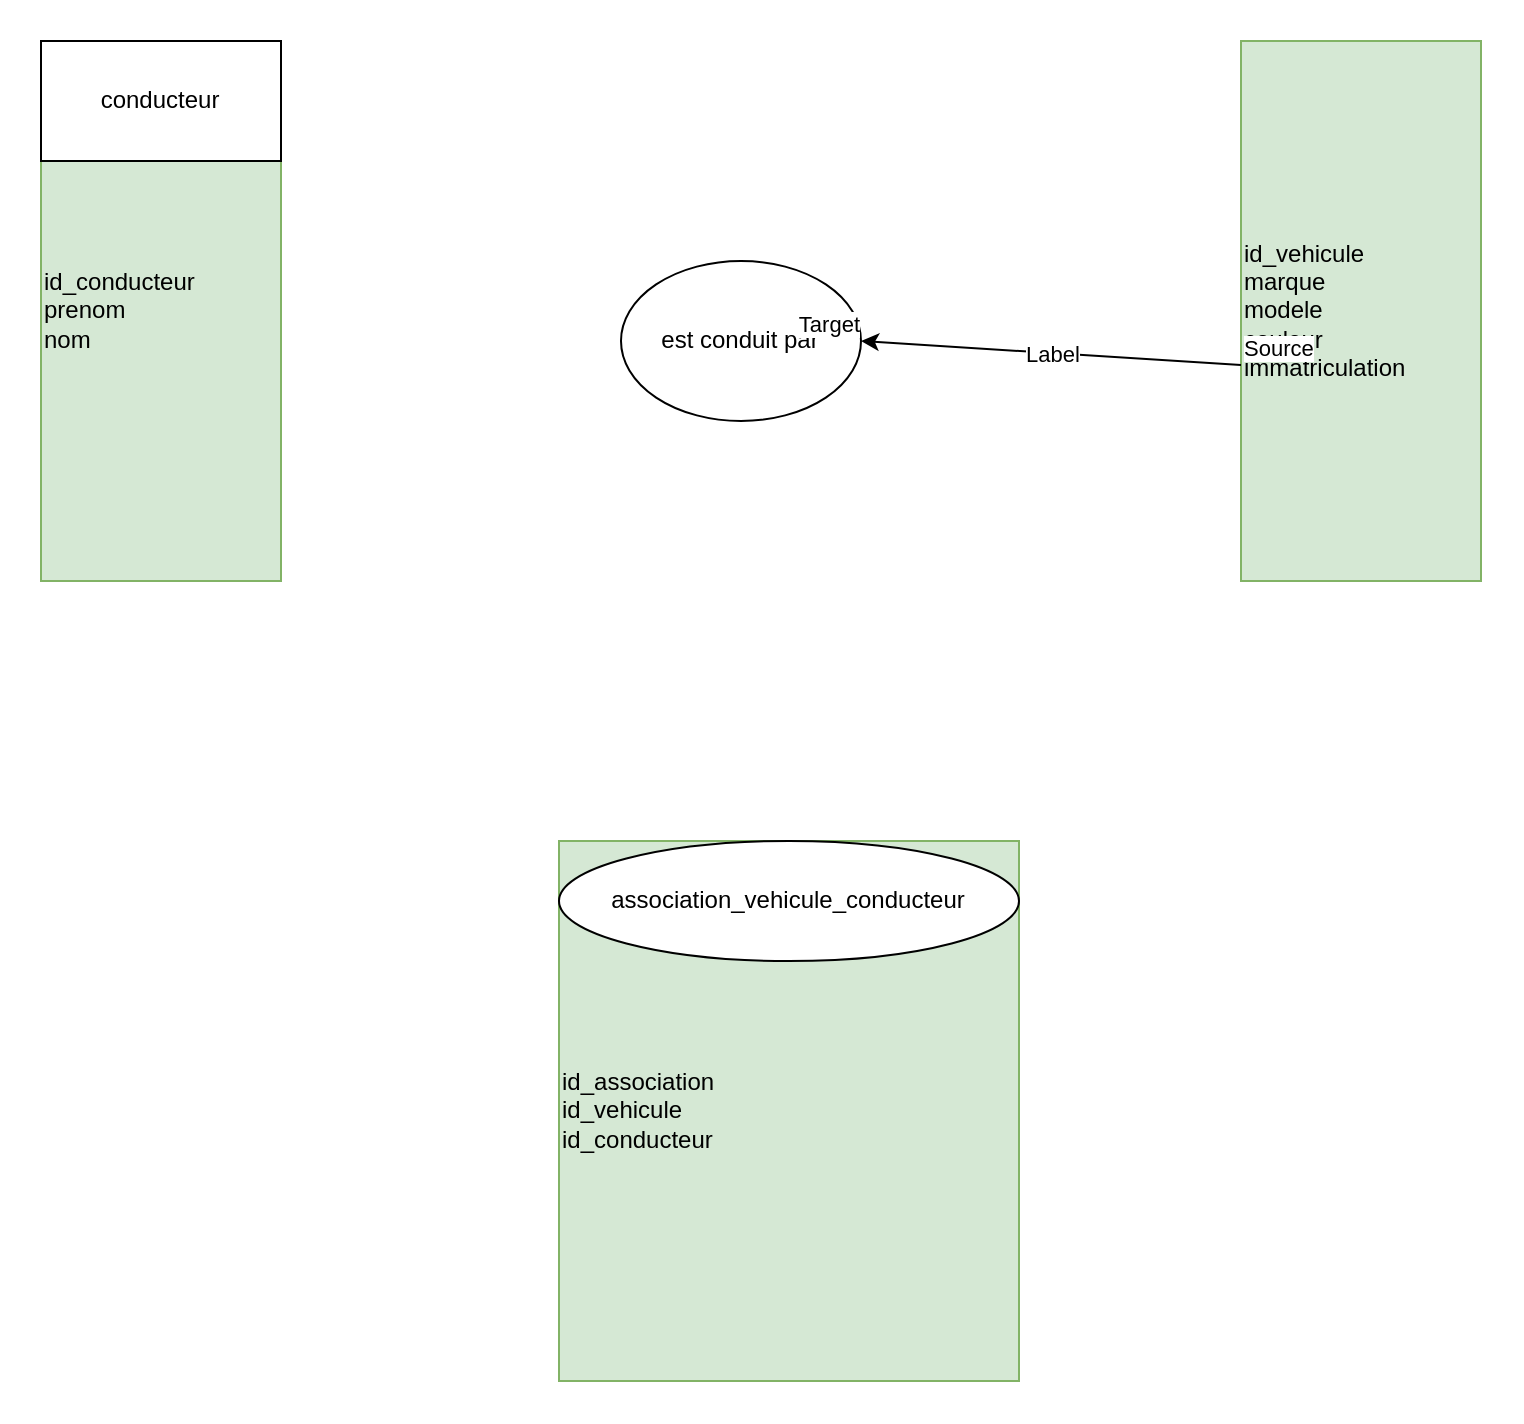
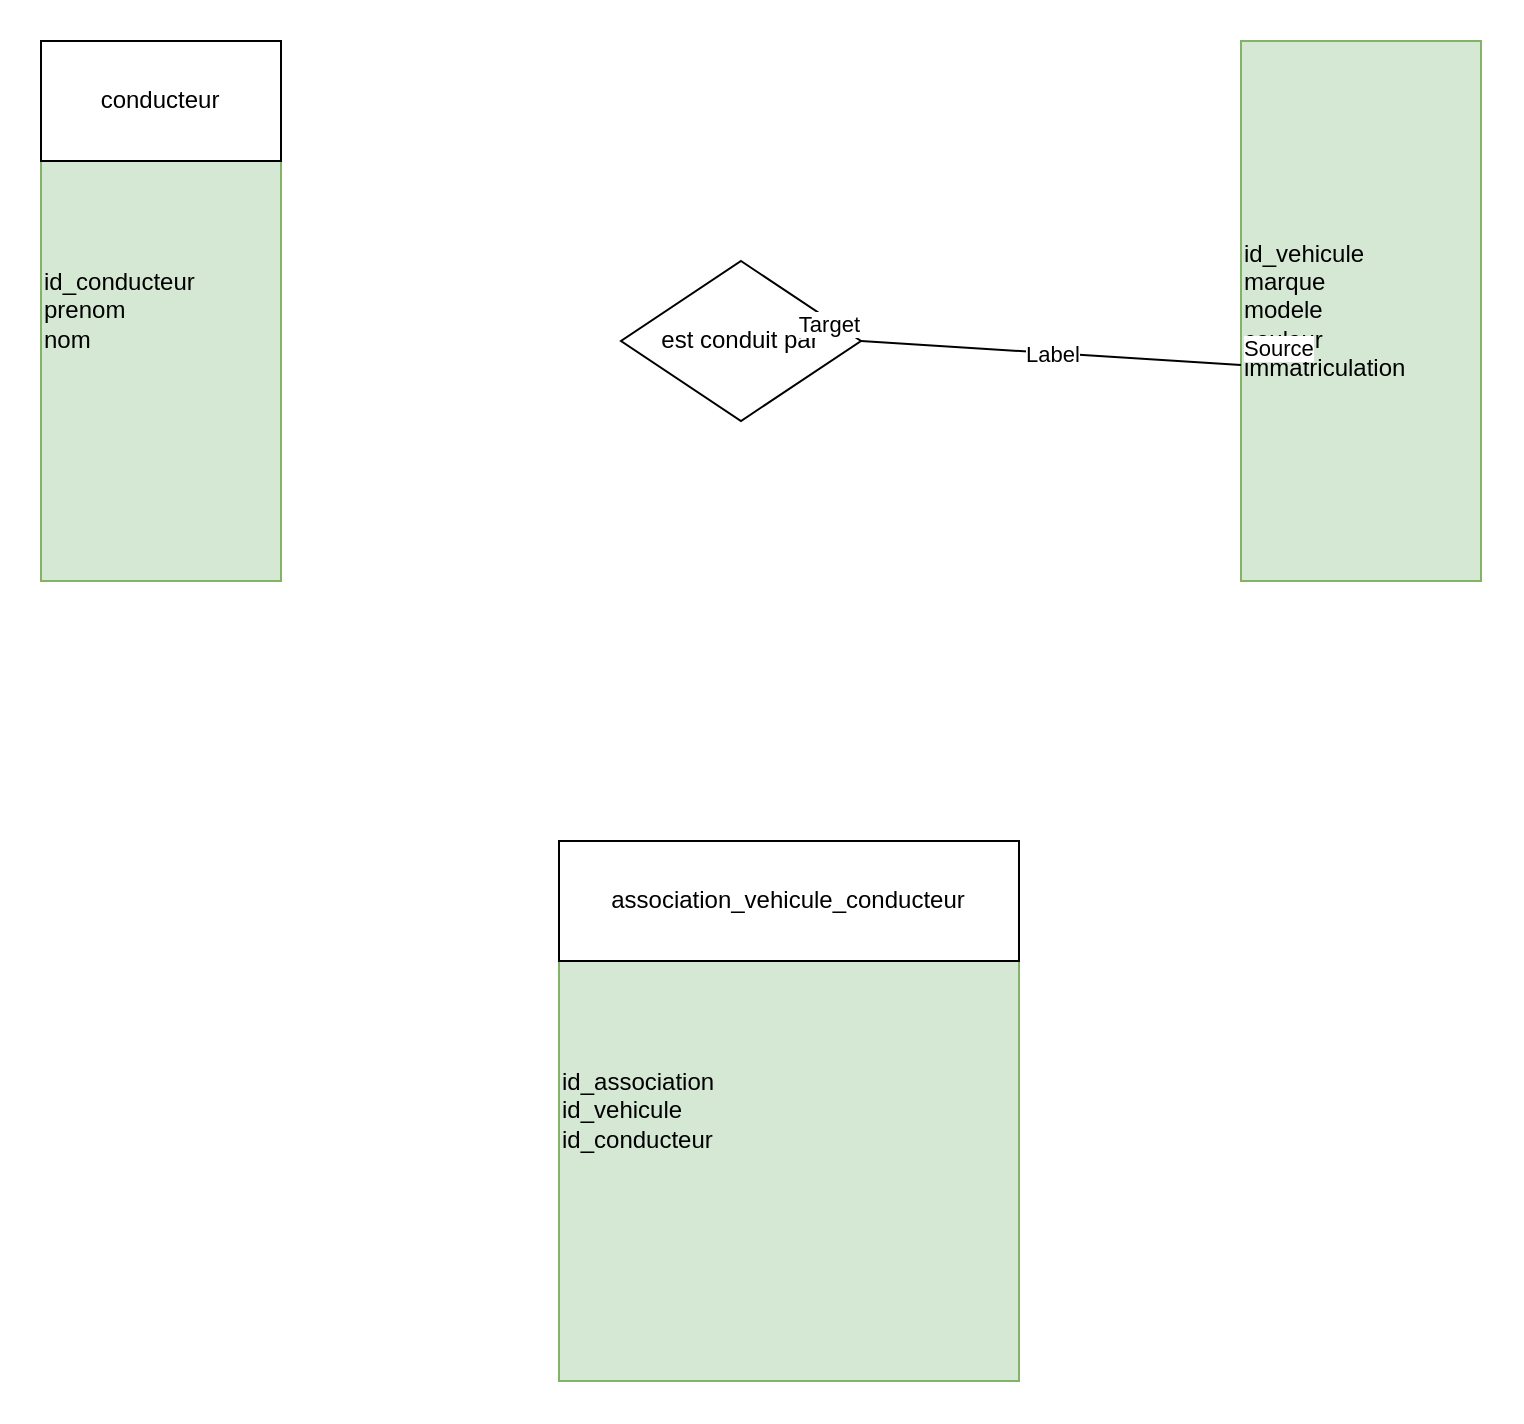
  <mxCell id="0" />
  <mxCell id="1" parent="0" />
  <mxCell id="2" value="id_conducteur&lt;br&gt;prenom&lt;br&gt;nom" style="rounded=0;whiteSpace=wrap;html=1;fillColor=#d5e8d4;strokeColor=#82b366;align=left;" vertex="1" parent="1"><mxGeometry x="20" y="20" width="120" height="270" as="geometry" /></mxCell>
  <mxCell id="3" value="conducteur" style="whiteSpace=wrap;html=1;" vertex="1" parent="1"><mxGeometry x="20" y="20" width="120" height="60" as="geometry" /></mxCell>
  <mxCell id="4" value="id_vehicule&lt;br&gt;marque&lt;br&gt;modele&lt;br&gt;couleur&lt;br&gt;immatriculation&lt;br&gt;" style="rounded=0;whiteSpace=wrap;html=1;fillColor=#d5e8d4;strokeColor=#82b366;align=left;" vertex="1" parent="1"><mxGeometry x="620" y="20" width="120" height="270" as="geometry" /></mxCell>
  <mxCell id="5" value="id_association&lt;br&gt;id_vehicule&lt;br&gt;id_conducteur" style="rounded=0;whiteSpace=wrap;html=1;fillColor=#d5e8d4;strokeColor=#82b366;align=left;" vertex="1" parent="1"><mxGeometry x="279" y="420" width="230" height="270" as="geometry" /></mxCell>
- <mxCell id="6" value="association_vehicule_conducteur" style="ellipse;whiteSpace=wrap;html=1;" vertex="1" parent="1"><mxGeometry x="279" y="420" width="230" height="60" as="geometry" /></mxCell>
- <mxCell id="7" value="est conduit par" style="ellipse;whiteSpace=wrap;html=1;" vertex="1" parent="1"><mxGeometry x="310" y="130" width="120" height="80" as="geometry" /></mxCell>
- <mxCell id="8" value="" style="endArrow=classic;html=1;rounded=0;entryX=1;entryY=0.5;entryDx=0;entryDy=0;exitX=0;exitY=0.6;exitDx=0;exitDy=0;exitPerimeter=0;" edge="1" parent="1" source="4" target="7"><mxGeometry relative="1" as="geometry"><mxPoint x="310" y="380" as="sourcePoint" /><mxPoint x="470" y="380" as="targetPoint" /></mxGeometry></mxCell>
+ <mxCell id="6" value="association_vehicule_conducteur" style="whiteSpace=wrap;html=1;" vertex="1" parent="1"><mxGeometry x="279" y="420" width="230" height="60" as="geometry" /></mxCell>
+ <mxCell id="7" value="est conduit par" style="rhombus;whiteSpace=wrap;html=1;" vertex="1" parent="1"><mxGeometry x="310" y="130" width="120" height="80" as="geometry" /></mxCell>
+ <mxCell id="8" value="" style="endArrow=none;html=1;rounded=0;entryX=1;entryY=0.5;entryDx=0;entryDy=0;exitX=0;exitY=0.6;exitDx=0;exitDy=0;exitPerimeter=0;" edge="1" parent="1" source="4" target="7"><mxGeometry relative="1" as="geometry"><mxPoint x="310" y="380" as="sourcePoint" /><mxPoint x="470" y="380" as="targetPoint" /></mxGeometry></mxCell>
  <mxCell id="9" value="Label" style="edgeLabel;resizable=0;html=1;align=center;verticalAlign=middle;" connectable="0" vertex="1" parent="8"><mxGeometry relative="1" as="geometry" /></mxCell>
  <mxCell id="10" value="Source" style="edgeLabel;resizable=0;html=1;align=left;verticalAlign=bottom;" connectable="0" vertex="1" parent="8"><mxGeometry x="-1" relative="1" as="geometry" /></mxCell>
  <mxCell id="11" value="Target" style="edgeLabel;resizable=0;html=1;align=right;verticalAlign=bottom;" connectable="0" vertex="1" parent="8"><mxGeometry x="1" relative="1" as="geometry" /></mxCell>
